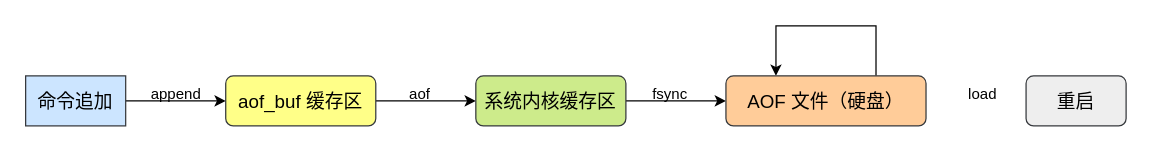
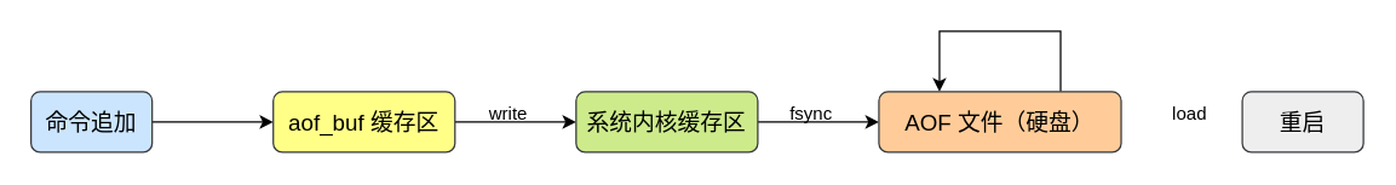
  <mxCell id="0" />
  <mxCell id="1" parent="0" />
  <mxCell id="2" style="edgeStyle=orthogonalEdgeStyle;rounded=0;orthogonalLoop=1;jettySize=auto;html=1;entryX=0;entryY=0.5;entryDx=0;entryDy=0;" edge="1" parent="1" source="3" target="5"><mxGeometry relative="1" as="geometry" /></mxCell>
- <mxCell id="3" value="&lt;font style=&quot;font-size: 15px;&quot;&gt;命令追加&lt;/font&gt;" style="whiteSpace=wrap;html=1;fillColor=#cce5ff;strokeColor=#36393d;rounded=0;" vertex="1" parent="1"><mxGeometry x="20" y="60" width="80" height="40" as="geometry" /></mxCell>
+ <mxCell id="3" value="&lt;font style=&quot;font-size: 15px;&quot;&gt;命令追加&lt;/font&gt;" style="rounded=1;whiteSpace=wrap;html=1;fillColor=#cce5ff;strokeColor=#36393d;" vertex="1" parent="1"><mxGeometry x="20" y="60" width="80" height="40" as="geometry" /></mxCell>
  <mxCell id="4" value="" style="edgeStyle=orthogonalEdgeStyle;rounded=0;orthogonalLoop=1;jettySize=auto;html=1;" edge="1" parent="1" source="5" target="7"><mxGeometry relative="1" as="geometry" /></mxCell>
  <mxCell id="5" value="&lt;font style=&quot;font-size: 15px;&quot;&gt;aof_buf 缓存区&lt;/font&gt;" style="rounded=1;whiteSpace=wrap;html=1;fillColor=#ffff88;strokeColor=#36393d;" vertex="1" parent="1"><mxGeometry x="180" y="60" width="120" height="40" as="geometry" /></mxCell>
  <mxCell id="6" value="" style="edgeStyle=orthogonalEdgeStyle;rounded=0;orthogonalLoop=1;jettySize=auto;html=1;" edge="1" parent="1" source="7" target="9"><mxGeometry relative="1" as="geometry" /></mxCell>
  <mxCell id="7" value="&lt;font style=&quot;font-size: 15px;&quot;&gt;系统内核缓存区&lt;/font&gt;" style="rounded=1;whiteSpace=wrap;html=1;fillColor=#cdeb8b;strokeColor=#36393d;" vertex="1" parent="1"><mxGeometry x="380" y="60" width="120" height="40" as="geometry" /></mxCell>
  <mxCell id="8" style="edgeStyle=orthogonalEdgeStyle;rounded=0;orthogonalLoop=1;jettySize=auto;html=1;exitX=0.75;exitY=0;exitDx=0;exitDy=0;entryX=0.25;entryY=0;entryDx=0;entryDy=0;" edge="1" parent="1" source="9" target="9"><mxGeometry relative="1" as="geometry"><mxPoint x="620" y="50" as="targetPoint" /><Array as="points"><mxPoint x="700" y="20" /><mxPoint x="620" y="20" /></Array></mxGeometry></mxCell>
  <mxCell id="9" value="&lt;font style=&quot;font-size: 15px;&quot;&gt;AOF 文件（硬盘）&lt;/font&gt;" style="rounded=1;whiteSpace=wrap;html=1;fillColor=#ffcc99;strokeColor=#36393d;" vertex="1" parent="1"><mxGeometry x="580" y="60" width="160" height="40" as="geometry" /></mxCell>
  <mxCell id="10" value="&lt;font style=&quot;font-size: 15px;&quot;&gt;重启&lt;/font&gt;" style="rounded=1;whiteSpace=wrap;html=1;fillColor=#eeeeee;strokeColor=#36393d;" vertex="1" parent="1"><mxGeometry x="820" y="60" width="80" height="40" as="geometry" /></mxCell>
- <mxCell id="11" value="append" style="text;html=1;align=center;verticalAlign=middle;resizable=0;points=[];autosize=1;strokeColor=none;fillColor=none;" vertex="1" parent="1"><mxGeometry x="110" y="60" width="60" height="30" as="geometry" /></mxCell>
- <mxCell id="12" value="aof" style="text;html=1;align=center;verticalAlign=middle;resizable=0;points=[];autosize=1;strokeColor=none;fillColor=none;" vertex="1" parent="1"><mxGeometry x="310" y="60" width="50" height="30" as="geometry" /></mxCell>
+ <mxCell id="12" value="write" style="text;html=1;align=center;verticalAlign=middle;resizable=0;points=[];autosize=1;strokeColor=none;fillColor=none;" vertex="1" parent="1"><mxGeometry x="310" y="60" width="50" height="30" as="geometry" /></mxCell>
  <mxCell id="13" value="fsync" style="text;html=1;align=center;verticalAlign=middle;resizable=0;points=[];autosize=1;strokeColor=none;fillColor=none;" vertex="1" parent="1"><mxGeometry x="510" y="60" width="50" height="30" as="geometry" /></mxCell>
  <mxCell id="14" value="load" style="text;html=1;align=center;verticalAlign=middle;resizable=0;points=[];autosize=1;strokeColor=none;fillColor=none;" vertex="1" parent="1"><mxGeometry x="760" y="60" width="50" height="30" as="geometry" /></mxCell>
